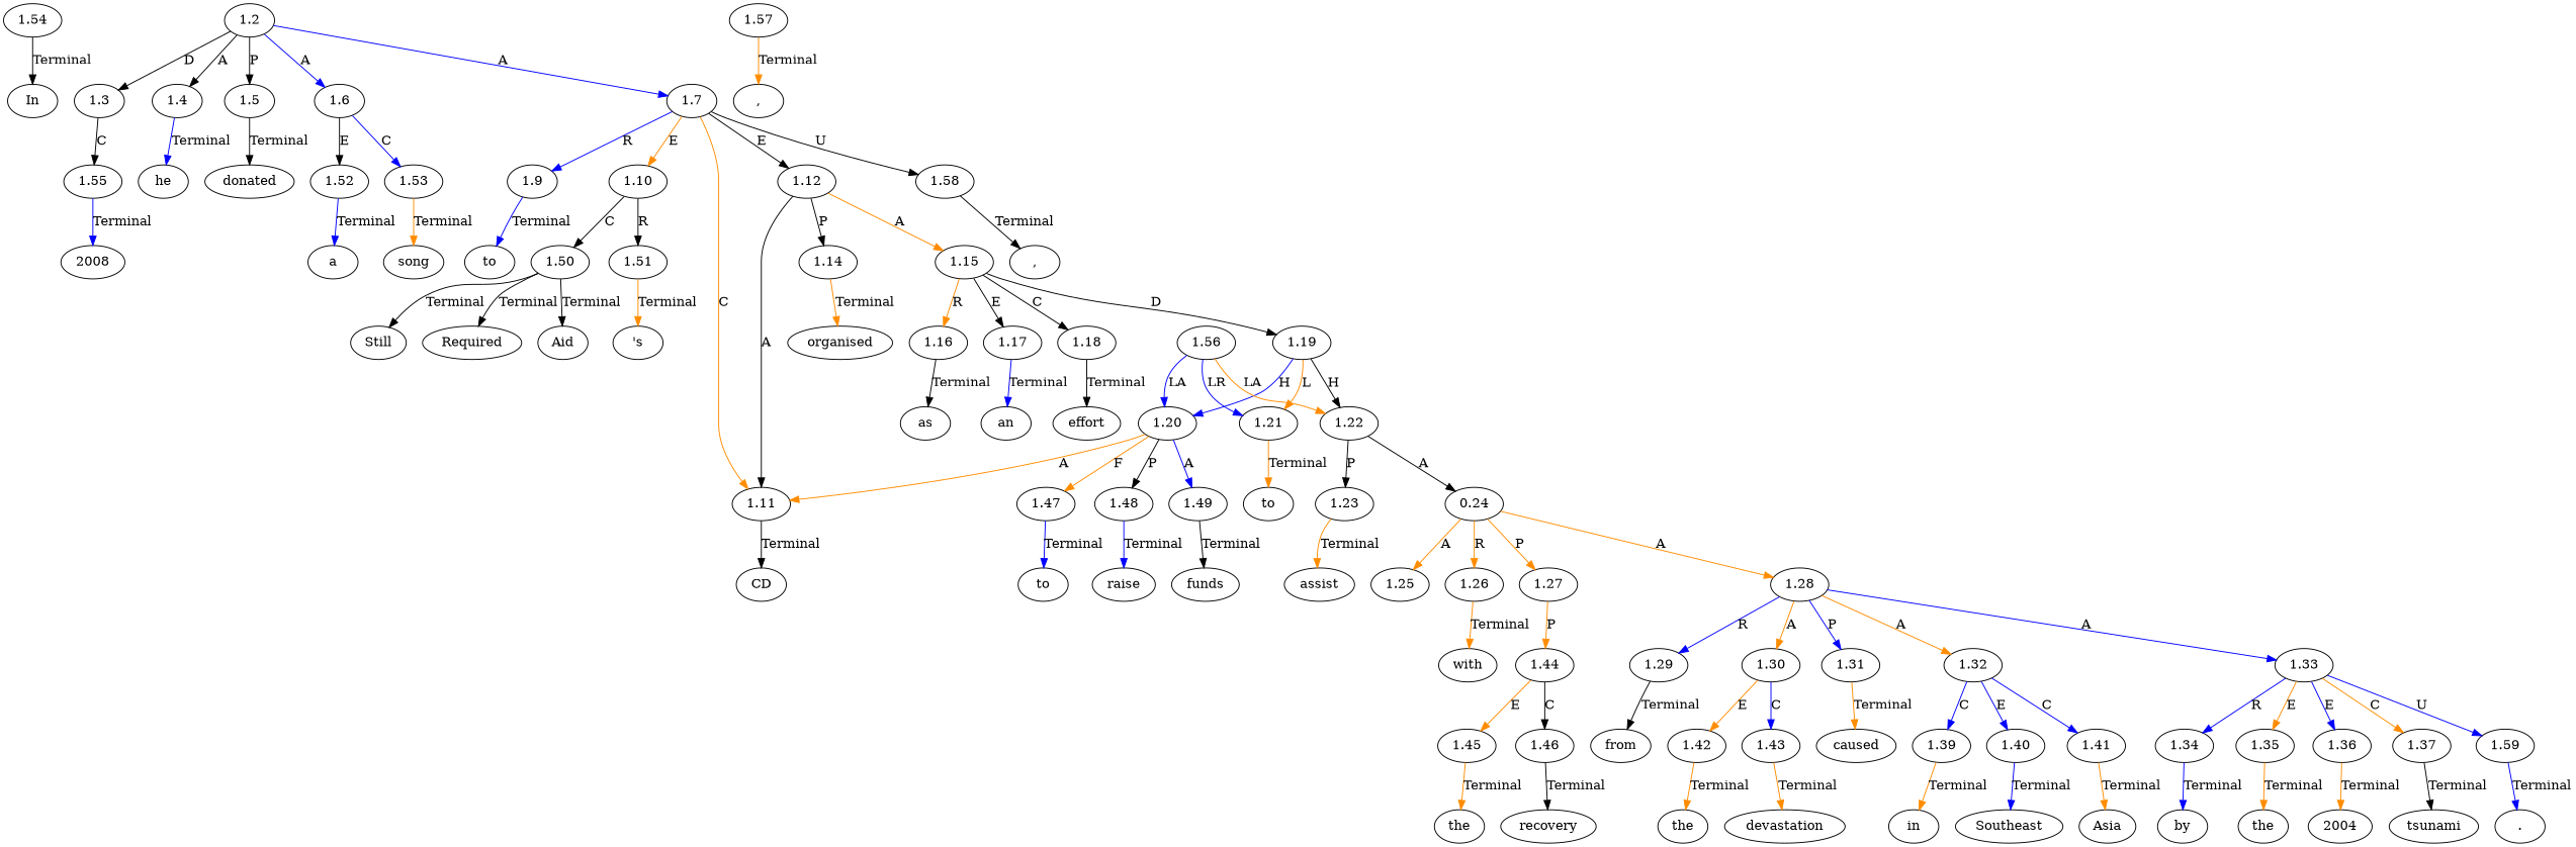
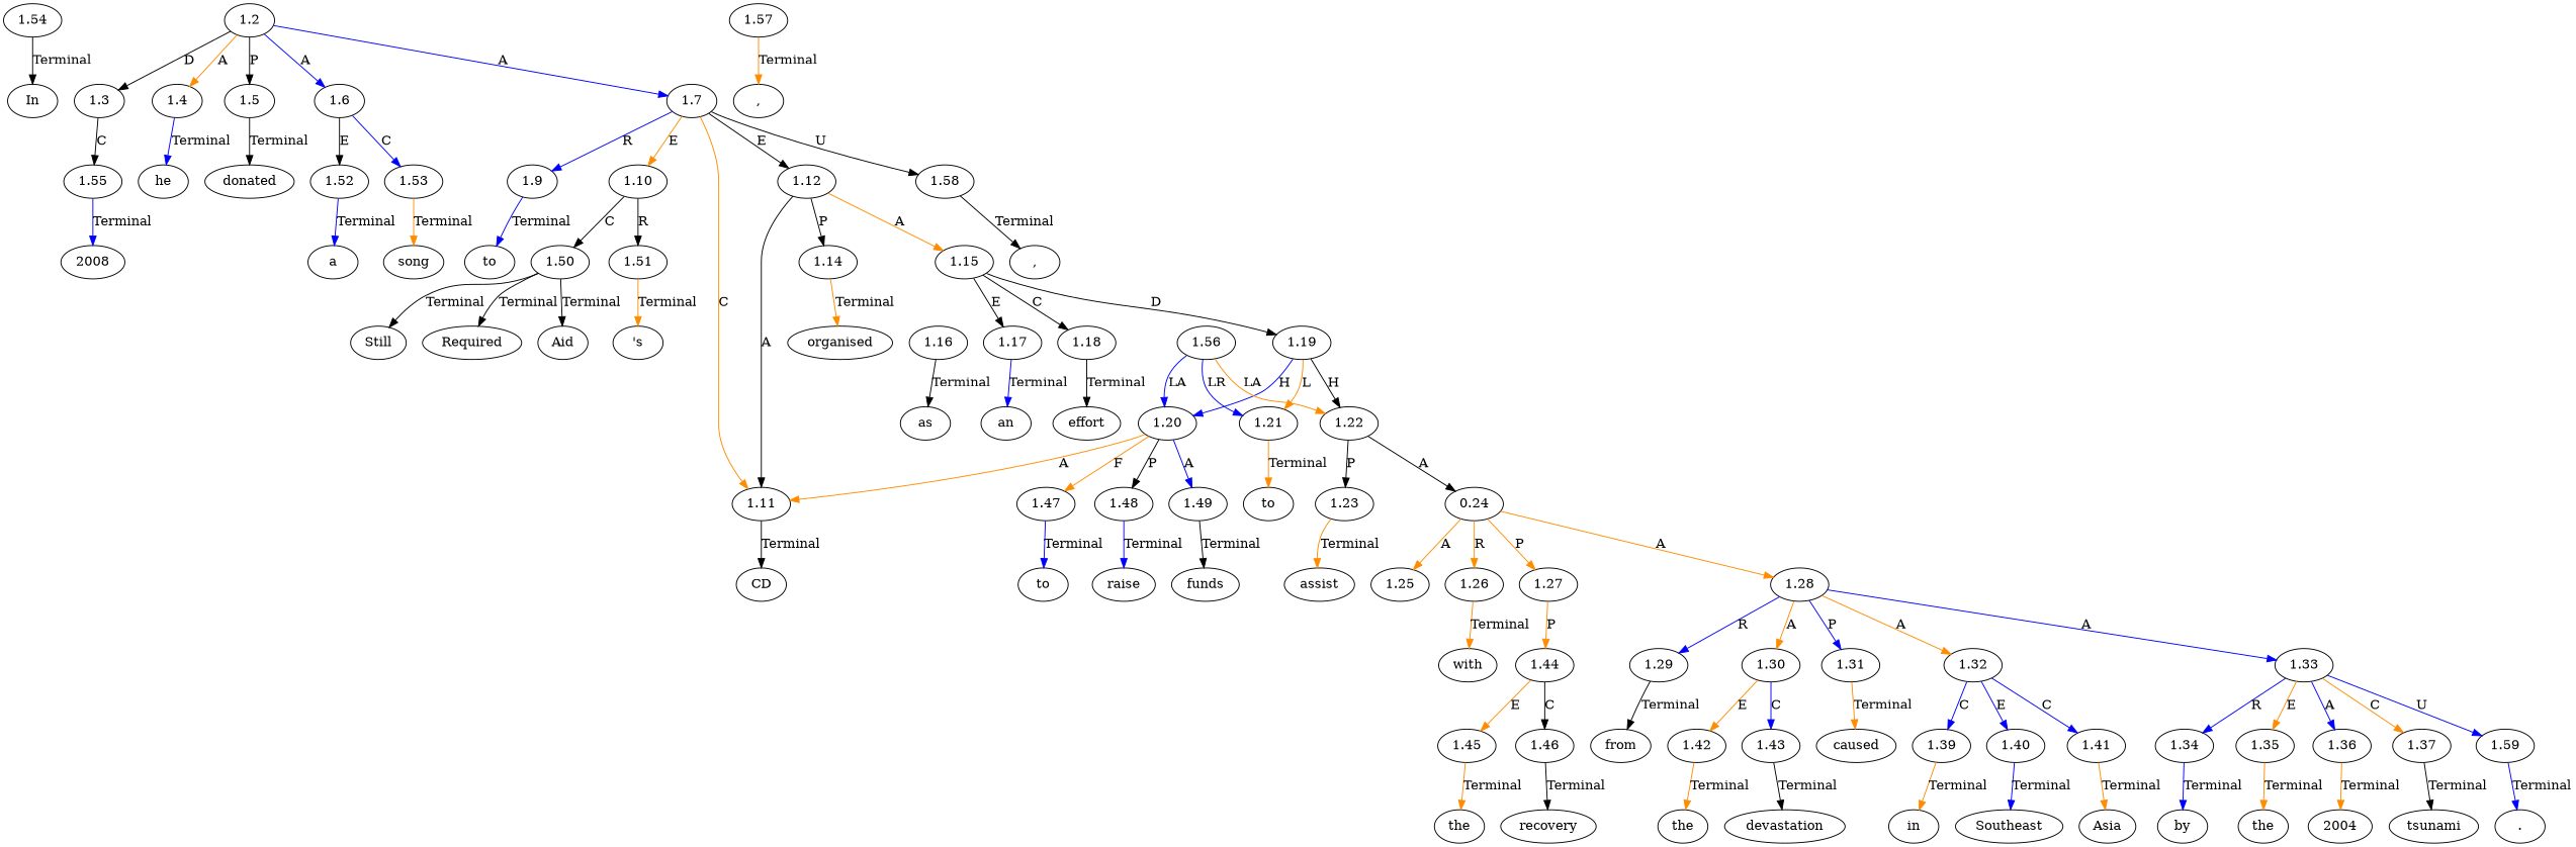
  digraph {
    node [ordering=out]
    edge [color=darkorange ordering=out]
    n1 [label=In]
    n2 [label=Still]
    n3 [label=Required]
    n4 [label="'s"]
    n5 [label=CD]
    n6 [label=","]
    n7 [label=organised]
    n8 [label=as]
    n9 [label=an]
    n10 [label=effort]
    n11 [label=to]
    n12 [label=2008]
    n13 [label=raise]
    n14 [label=funds]
    n15 [label=to]
    n16 [label=assist]
    n17 [label=with]
    n18 [label=the]
    n19 [label=recovery]
    n20 [label=from]
    n21 [label=the]
    n22 [label=devastation]
    n23 [label=","]
    n24 [label=caused]
    n25 [label=in]
    n26 [label=Southeast]
    n27 [label=Asia]
    n28 [label=by]
    n29 [label=the]
    n30 [label=2004]
    n31 [label=tsunami]
    n32 [label="."]
    n33 [label=he]
    n34 [label=donated]
    n35 [label=a]
    n36 [label=song]
    n37 [label=to]
    n38 [label=Aid]
    n39 [label=1.2]
    n40 [label=1.3]
    n41 [label=1.4]
    n42 [label=1.5]
    n43 [label=1.6]
    n44 [label=1.7]
    n45 [label=1.55]
    n46 [label=1.52]
    n47 [label=1.53]
    n48 [label=1.9]
    n49 [label=1.10]
    n50 [label=1.11]
    n51 [label=1.12]
    n52 [label=1.58]
    n53 [label=1.57]
    n54 [label=1.54]
    n55 [label=1.50]
    n56 [label=1.51]
    n57 [label=1.14]
    n58 [label=1.15]
    n59 [label=1.16]
    n60 [label=1.17]
    n61 [label=1.18]
    n62 [label=1.19]
    n63 [label=1.20]
    n64 [label=1.21]
    n65 [label=1.22]
    n66 [label=1.47]
    n67 [label=1.48]
    n68 [label=1.49]
    n69 [label=1.23]
    n70 [label=0.24]
    n71 [label=1.25]
    n72 [label=1.26]
    n73 [label=1.27]
    n74 [label=1.28]
    n75 [label=1.44]
    n76 [label=1.29]
    n77 [label=1.30]
    n78 [label=1.31]
    n79 [label=1.32]
    n80 [label=1.33]
    n81 [label=1.45]
    n82 [label=1.46]
    n83 [label=1.42]
    n84 [label=1.43]
    n85 [label=1.39]
    n86 [label=1.40]
    n87 [label=1.41]
    n88 [label=1.34]
    n89 [label=1.35]
    n90 [label=1.36]
    n91 [label=1.37]
    n92 [label=1.59]
    n93 [label=1.56]
    n39 -> n40 [color=black label=D]
-   n39 -> n41 [color=black label=A]
+   n39 -> n41 [label=A]
    n39 -> n42 [color=black label=P]
    n39 -> n43 [color=blue label=A]
    n39 -> n44 [color=blue label=A]
    n40 -> n45 [color=black label=C]
    n41 -> n33 [color=blue label=Terminal]
    n42 -> n34 [color=black label=Terminal]
    n43 -> n46 [color=black label=E]
    n43 -> n47 [color=blue label=C]
    n44 -> n48 [color=blue label=R]
    n44 -> n49 [label=E]
    n44 -> n50 [label=C]
    n44 -> n51 [color=black label=E]
    n44 -> n52 [color=black label=U]
    n45 -> n12 [color=blue label=Terminal]
    n46 -> n35 [color=blue label=Terminal]
    n47 -> n36 [label=Terminal]
    n48 -> n37 [color=blue label=Terminal]
    n49 -> n55 [color=black label=C]
    n49 -> n56 [color=black label=R]
    n50 -> n5 [color=black label=Terminal]
    n51 -> n50 [color=black label=A]
    n51 -> n57 [color=black label=P]
    n51 -> n58 [label=A]
    n52 -> n6 [color=black label=Terminal]
    n53 -> n23 [label=Terminal]
    n54 -> n1 [color=black label=Terminal]
    n55 -> n2 [color=black label=Terminal]
    n55 -> n3 [color=black label=Terminal]
    n55 -> n38 [color=black label=Terminal]
    n56 -> n4 [label=Terminal]
    n57 -> n7 [label=Terminal]
-   n58 -> n59 [label=R]
    n58 -> n60 [color=black label=E]
    n58 -> n61 [color=black label=C]
    n58 -> n62 [color=black label=D]
    n59 -> n8 [color=black label=Terminal]
    n60 -> n9 [color=blue label=Terminal]
    n61 -> n10 [color=black label=Terminal]
    n62 -> n63 [color=blue label=H]
    n62 -> n64 [label=L]
    n62 -> n65 [color=black label=H]
    n63 -> n50 [label=A]
    n63 -> n66 [label=F]
    n63 -> n67 [color=black label=P]
    n63 -> n68 [color=blue label=A]
    n64 -> n15 [label=Terminal]
    n65 -> n69 [color=black label=P]
    n65 -> n70 [color=black label=A]
    n66 -> n11 [color=blue label=Terminal]
    n67 -> n13 [color=blue label=Terminal]
    n68 -> n14 [color=black label=Terminal]
    n69 -> n16 [label=Terminal]
    n70 -> n71 [label=A]
    n70 -> n72 [label=R]
    n70 -> n73 [label=P]
    n70 -> n74 [label=A]
    n72 -> n17 [label=Terminal]
    n73 -> n75 [label=P]
    n74 -> n76 [color=blue label=R]
    n74 -> n77 [label=A]
    n74 -> n78 [color=blue label=P]
    n74 -> n79 [label=A]
    n74 -> n80 [color=blue label=A]
    n75 -> n81 [label=E]
    n75 -> n82 [color=black label=C]
    n76 -> n20 [color=black label=Terminal]
    n77 -> n83 [label=E]
    n77 -> n84 [color=blue label=C]
    n78 -> n24 [label=Terminal]
    n79 -> n85 [color=blue label=C]
    n79 -> n86 [color=blue label=E]
    n79 -> n87 [color=blue label=C]
    n80 -> n88 [color=blue label=R]
    n80 -> n89 [label=E]
-   n80 -> n90 [color=blue label=E]
+   n80 -> n90 [color=blue label=A]
    n80 -> n91 [label=C]
    n80 -> n92 [color=blue label=U]
    n81 -> n18 [label=Terminal]
    n82 -> n19 [color=black label=Terminal]
    n83 -> n21 [label=Terminal]
-   n84 -> n22 [label=Terminal]
+   n84 -> n22 [color=black label=Terminal]
    n85 -> n25 [label=Terminal]
    n86 -> n26 [color=blue label=Terminal]
    n87 -> n27 [label=Terminal]
    n88 -> n28 [color=blue label=Terminal]
    n89 -> n29 [label=Terminal]
    n90 -> n30 [label=Terminal]
    n91 -> n31 [color=black label=Terminal]
    n92 -> n32 [color=blue label=Terminal]
    n93 -> n63 [color=blue label=LA]
    n93 -> n64 [color=blue label=LR]
    n93 -> n65 [label=LA]
  }
